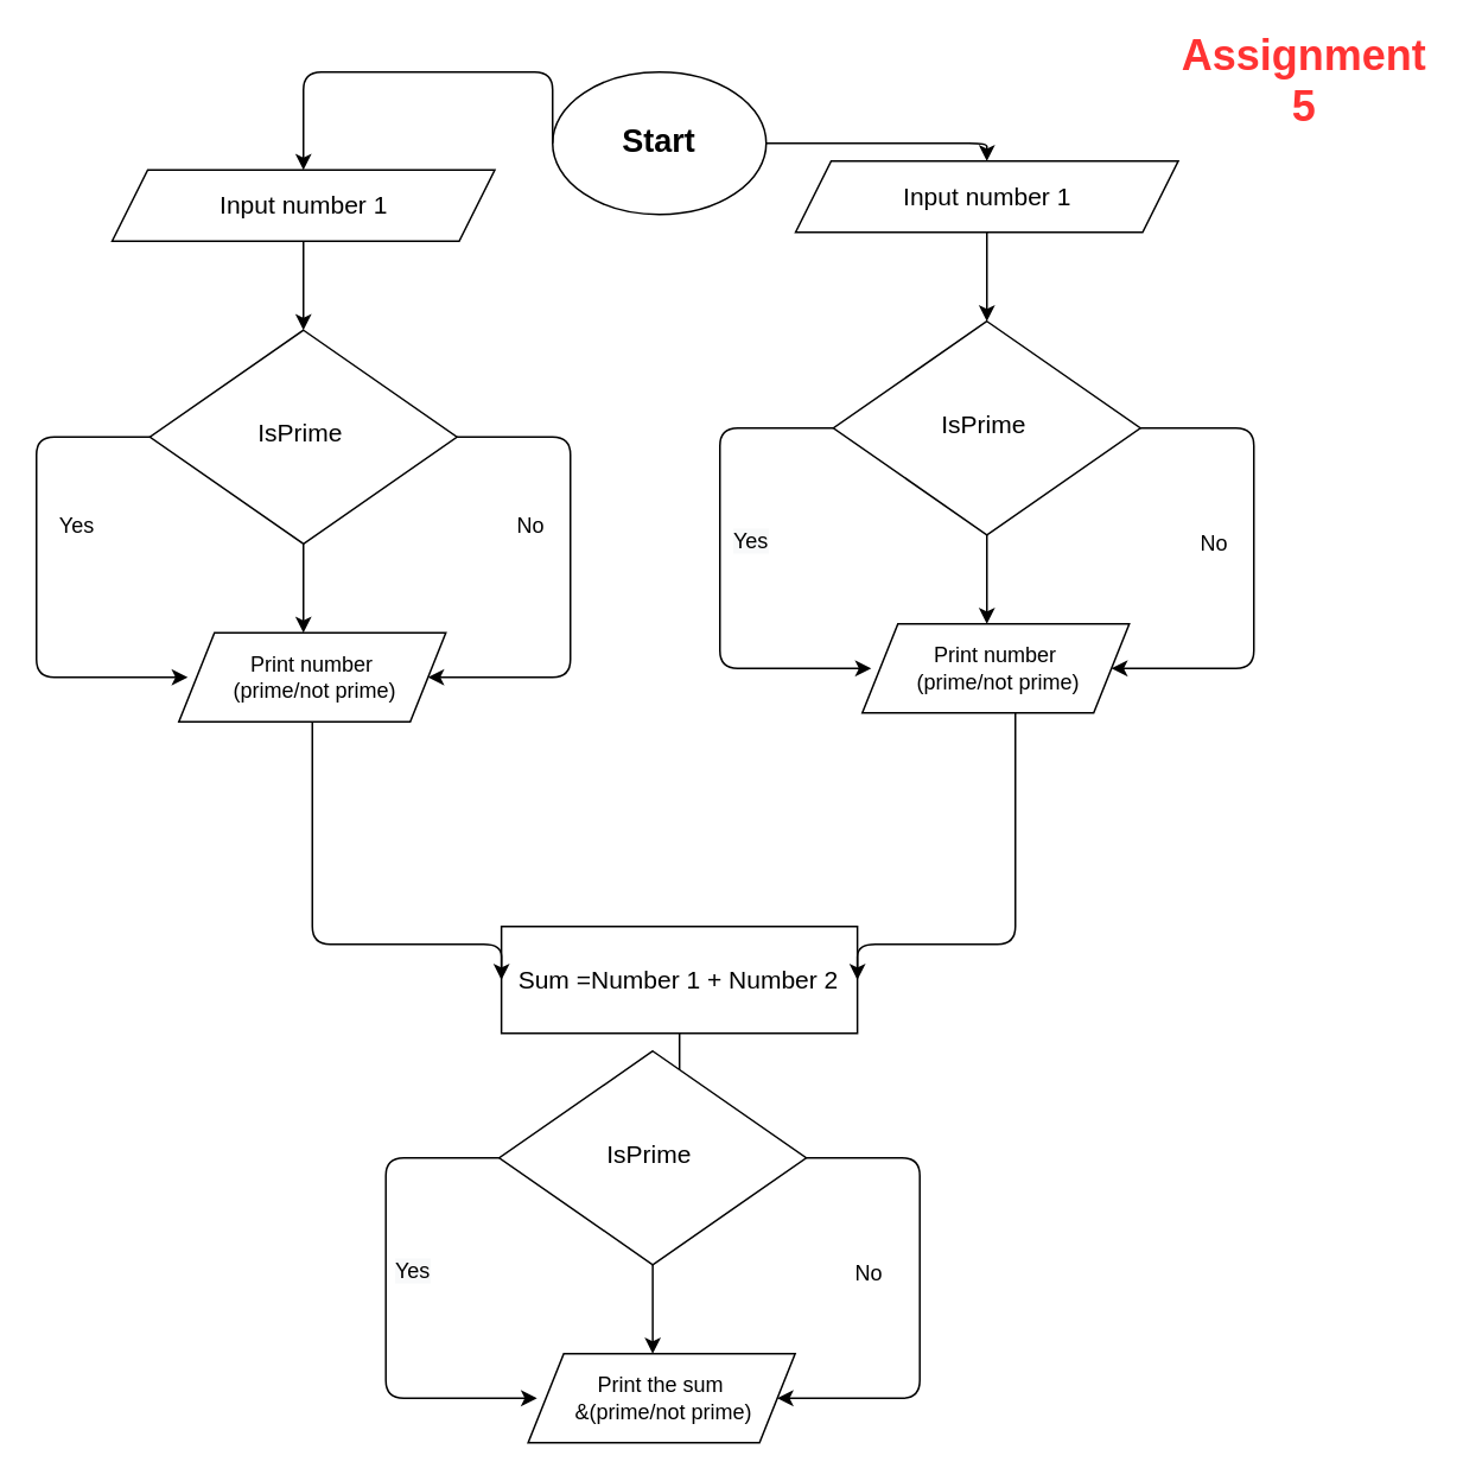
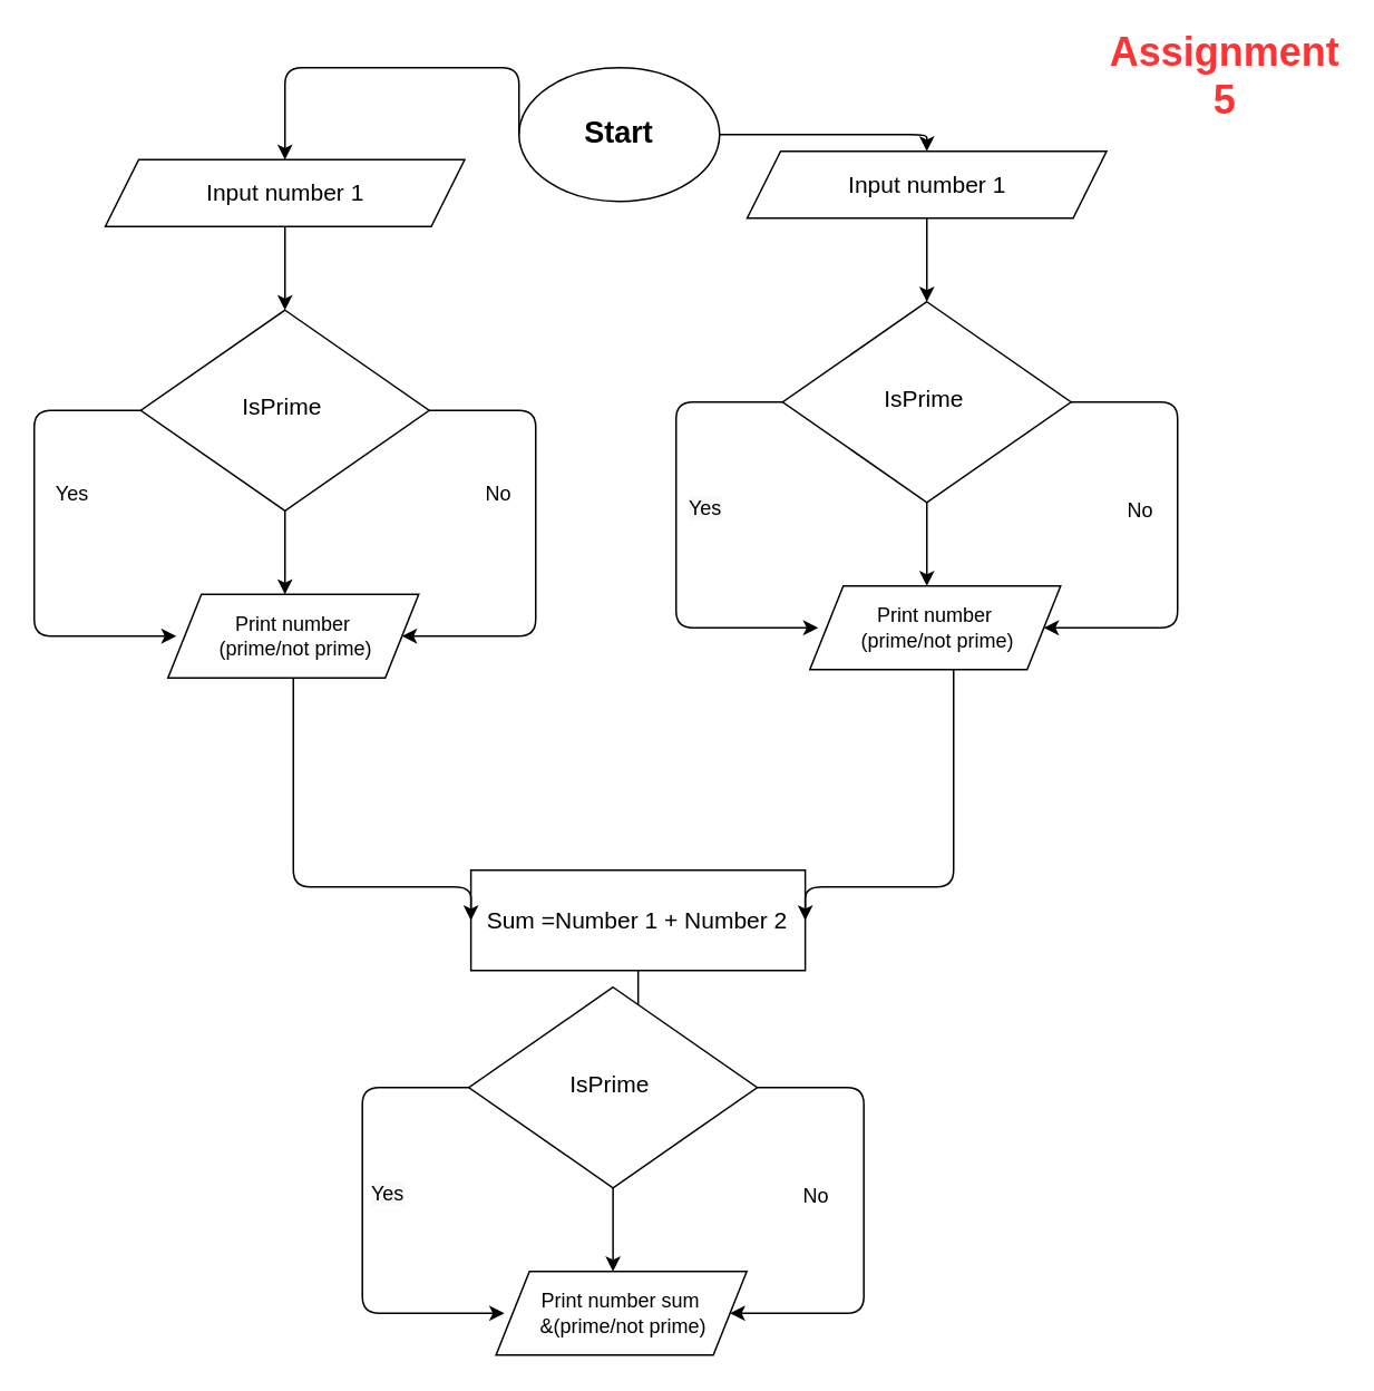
  <mxCell id="0" />
  <mxCell id="1" parent="0" />
  <mxCell id="2" value="&lt;b style=&quot;line-height: 310%&quot;&gt;&lt;font style=&quot;font-size: 18px&quot;&gt;Start&lt;/font&gt;&lt;/b&gt;" style="ellipse;whiteSpace=wrap;html=1;" vertex="1" parent="1"><mxGeometry x="310" y="40" width="120" height="80" as="geometry" /></mxCell>
  <mxCell id="3" value="" style="edgeStyle=orthogonalEdgeStyle;rounded=0;orthogonalLoop=1;jettySize=auto;html=1;" edge="1" parent="1" source="4" target="24"><mxGeometry relative="1" as="geometry" /></mxCell>
  <mxCell id="4" value="&lt;font style=&quot;font-size: 14px&quot;&gt;Sum =Number 1 + Number 2&lt;/font&gt;" style="rounded=0;whiteSpace=wrap;html=1;" vertex="1" parent="1"><mxGeometry x="281.25" y="520" width="200" height="60" as="geometry" /></mxCell>
  <mxCell id="5" value="&lt;div style=&quot;padding: 0px ; margin: 0px ; color: transparent ; position: absolute ; cursor: text ; font-family: sans-serif ; background-color: rgb(255 , 255 , 255) ; left: 120.042px ; top: 925.029px ; font-size: 20px ; transform: scalex(1.055)&quot;&gt;le &lt;/div&gt;&lt;div style=&quot;padding: 0px ; margin: 0px ; color: transparent ; position: absolute ; cursor: text ; font-family: sans-serif ; background-color: rgb(255 , 255 , 255) ; left: 231.75px ; top: 926.213px ; font-size: 20px ; transform: scalex(0.954)&quot;&gt;Assignmnet &lt;/div&gt;&lt;div style=&quot;padding: 0px ; margin: 0px ; color: transparent ; position: absolute ; cursor: text ; font-family: sans-serif ; background-color: rgb(255 , 255 , 255) ; left: 336.8px ; top: 926.213px ; font-size: 20px&quot;&gt;3&lt;/div&gt;" style="text;html=1;strokeColor=none;fillColor=none;align=center;verticalAlign=middle;whiteSpace=wrap;rounded=0;" vertex="1" parent="1"><mxGeometry x="630" y="20" width="110" height="40" as="geometry" /></mxCell>
  <mxCell id="6" value="&lt;b&gt;&lt;font color=&quot;#ff3333&quot; style=&quot;font-size: 24px&quot;&gt;Assignment 5&lt;/font&gt;&lt;/b&gt;" style="text;html=1;strokeColor=none;fillColor=none;align=center;verticalAlign=middle;whiteSpace=wrap;rounded=0;" vertex="1" parent="1"><mxGeometry x="665" y="20" width="135" height="50" as="geometry" /></mxCell>
  <mxCell id="7" value="&lt;font style=&quot;font-size: 14px&quot;&gt;Input number 1&lt;br&gt;&lt;/font&gt;" style="shape=parallelogram;perimeter=parallelogramPerimeter;whiteSpace=wrap;html=1;fixedSize=1;" vertex="1" parent="1"><mxGeometry x="62.5" y="95" width="215" height="40" as="geometry" /></mxCell>
  <mxCell id="8" value="Print number&lt;br&gt;&amp;nbsp;(prime/not prime)" style="shape=parallelogram;perimeter=parallelogramPerimeter;whiteSpace=wrap;html=1;fixedSize=1;" vertex="1" parent="1"><mxGeometry x="100" y="355" width="150" height="50" as="geometry" /></mxCell>
  <mxCell id="9" value="&lt;font style=&quot;font-size: 14px&quot;&gt;IsPrime&amp;nbsp;&lt;/font&gt;" style="rhombus;whiteSpace=wrap;html=1;shadow=0;fontFamily=Helvetica;fontSize=12;align=center;strokeWidth=1;spacing=6;spacingTop=-4;" vertex="1" parent="1"><mxGeometry x="83.75" y="185" width="172.5" height="120" as="geometry" /></mxCell>
  <mxCell id="10" value="" style="endArrow=classic;html=1;exitX=0.5;exitY=1;exitDx=0;exitDy=0;" edge="1" parent="1" source="7" target="9"><mxGeometry width="50" height="50" relative="1" as="geometry"><mxPoint x="290" y="375" as="sourcePoint" /><mxPoint x="340" y="325" as="targetPoint" /></mxGeometry></mxCell>
  <mxCell id="11" value="" style="endArrow=classic;html=1;exitX=0.5;exitY=1;exitDx=0;exitDy=0;" edge="1" parent="1" source="9"><mxGeometry width="50" height="50" relative="1" as="geometry"><mxPoint x="290" y="365" as="sourcePoint" /><mxPoint x="170" y="355" as="targetPoint" /></mxGeometry></mxCell>
  <mxCell id="12" value="" style="edgeStyle=segmentEdgeStyle;endArrow=classic;html=1;entryX=0;entryY=0.5;entryDx=0;entryDy=0;exitX=0;exitY=0.5;exitDx=0;exitDy=0;" edge="1" parent="1" source="9"><mxGeometry width="50" height="50" relative="1" as="geometry"><mxPoint x="80" y="245" as="sourcePoint" /><mxPoint x="105" y="380" as="targetPoint" /><Array as="points"><mxPoint x="20" y="245" /><mxPoint x="20" y="380" /></Array></mxGeometry></mxCell>
  <mxCell id="13" value="" style="edgeStyle=segmentEdgeStyle;endArrow=classic;html=1;exitX=1;exitY=0.5;exitDx=0;exitDy=0;" edge="1" parent="1" source="9"><mxGeometry width="50" height="50" relative="1" as="geometry"><mxPoint x="295" y="535" as="sourcePoint" /><mxPoint x="240" y="380" as="targetPoint" /><Array as="points"><mxPoint x="320" y="245" /><mxPoint x="320" y="380" /></Array></mxGeometry></mxCell>
  <mxCell id="14" value="&lt;font style=&quot;font-size: 14px&quot;&gt;Input number 1&lt;br&gt;&lt;/font&gt;" style="shape=parallelogram;perimeter=parallelogramPerimeter;whiteSpace=wrap;html=1;fixedSize=1;" vertex="1" parent="1"><mxGeometry x="446.5" y="90" width="215" height="40" as="geometry" /></mxCell>
  <mxCell id="15" value="Print number&lt;br&gt;&amp;nbsp;(prime/not prime)" style="shape=parallelogram;perimeter=parallelogramPerimeter;whiteSpace=wrap;html=1;fixedSize=1;" vertex="1" parent="1"><mxGeometry x="484" y="350" width="150" height="50" as="geometry" /></mxCell>
  <mxCell id="16" value="&lt;font style=&quot;font-size: 14px&quot;&gt;IsPrime&amp;nbsp;&lt;/font&gt;" style="rhombus;whiteSpace=wrap;html=1;shadow=0;fontFamily=Helvetica;fontSize=12;align=center;strokeWidth=1;spacing=6;spacingTop=-4;" vertex="1" parent="1"><mxGeometry x="467.75" y="180" width="172.5" height="120" as="geometry" /></mxCell>
  <mxCell id="17" value="" style="endArrow=classic;html=1;exitX=0.5;exitY=1;exitDx=0;exitDy=0;" edge="1" parent="1" source="14" target="16"><mxGeometry width="50" height="50" relative="1" as="geometry"><mxPoint x="674" y="370" as="sourcePoint" /><mxPoint x="724" y="320" as="targetPoint" /></mxGeometry></mxCell>
  <mxCell id="18" value="" style="endArrow=classic;html=1;exitX=0.5;exitY=1;exitDx=0;exitDy=0;" edge="1" parent="1" source="16"><mxGeometry width="50" height="50" relative="1" as="geometry"><mxPoint x="674" y="360" as="sourcePoint" /><mxPoint x="554" y="350" as="targetPoint" /></mxGeometry></mxCell>
  <mxCell id="19" value="" style="edgeStyle=segmentEdgeStyle;endArrow=classic;html=1;entryX=0;entryY=0.5;entryDx=0;entryDy=0;exitX=0;exitY=0.5;exitDx=0;exitDy=0;" edge="1" parent="1" source="16"><mxGeometry width="50" height="50" relative="1" as="geometry"><mxPoint x="464" y="240" as="sourcePoint" /><mxPoint x="489" y="375" as="targetPoint" /><Array as="points"><mxPoint x="404" y="240" /><mxPoint x="404" y="375" /></Array></mxGeometry></mxCell>
  <mxCell id="20" value="" style="edgeStyle=segmentEdgeStyle;endArrow=classic;html=1;exitX=1;exitY=0.5;exitDx=0;exitDy=0;" edge="1" parent="1" source="16"><mxGeometry width="50" height="50" relative="1" as="geometry"><mxPoint x="679" y="530" as="sourcePoint" /><mxPoint x="624" y="375" as="targetPoint" /><Array as="points"><mxPoint x="704" y="240" /><mxPoint x="704" y="375" /></Array></mxGeometry></mxCell>
  <mxCell id="21" value="" style="edgeStyle=segmentEdgeStyle;endArrow=classic;html=1;exitX=0.5;exitY=1;exitDx=0;exitDy=0;entryX=0;entryY=0.5;entryDx=0;entryDy=0;" edge="1" parent="1" source="8" target="4"><mxGeometry width="50" height="50" relative="1" as="geometry"><mxPoint x="150" y="550" as="sourcePoint" /><mxPoint x="200" y="500" as="targetPoint" /><Array as="points"><mxPoint x="175" y="530" /></Array></mxGeometry></mxCell>
  <mxCell id="22" value="" style="edgeStyle=segmentEdgeStyle;endArrow=classic;html=1;entryX=1;entryY=0.5;entryDx=0;entryDy=0;" edge="1" parent="1" source="15" target="4"><mxGeometry width="50" height="50" relative="1" as="geometry"><mxPoint x="520" y="530" as="sourcePoint" /><mxPoint x="480" y="540" as="targetPoint" /><Array as="points"><mxPoint x="570" y="530" /></Array></mxGeometry></mxCell>
- <mxCell id="23" value="Print the sum&lt;br&gt;&amp;nbsp;&amp;amp;(prime/not prime)" style="shape=parallelogram;perimeter=parallelogramPerimeter;whiteSpace=wrap;html=1;fixedSize=1;" vertex="1" parent="1"><mxGeometry x="296.25" y="760" width="150" height="50" as="geometry" /></mxCell>
+ <mxCell id="23" value="Print number sum&lt;br&gt;&amp;nbsp;&amp;amp;(prime/not prime)" style="shape=parallelogram;perimeter=parallelogramPerimeter;whiteSpace=wrap;html=1;fixedSize=1;" vertex="1" parent="1"><mxGeometry x="296.25" y="760" width="150" height="50" as="geometry" /></mxCell>
  <mxCell id="24" value="&lt;font style=&quot;font-size: 14px&quot;&gt;IsPrime&amp;nbsp;&lt;/font&gt;" style="rhombus;whiteSpace=wrap;html=1;shadow=0;fontFamily=Helvetica;fontSize=12;align=center;strokeWidth=1;spacing=6;spacingTop=-4;" vertex="1" parent="1"><mxGeometry x="280" y="590" width="172.5" height="120" as="geometry" /></mxCell>
  <mxCell id="25" value="" style="endArrow=classic;html=1;exitX=0.5;exitY=1;exitDx=0;exitDy=0;" edge="1" parent="1" source="24"><mxGeometry width="50" height="50" relative="1" as="geometry"><mxPoint x="486.25" y="770" as="sourcePoint" /><mxPoint x="366.25" y="760" as="targetPoint" /></mxGeometry></mxCell>
  <mxCell id="26" value="" style="edgeStyle=segmentEdgeStyle;endArrow=classic;html=1;entryX=0;entryY=0.5;entryDx=0;entryDy=0;exitX=0;exitY=0.5;exitDx=0;exitDy=0;" edge="1" parent="1" source="24"><mxGeometry width="50" height="50" relative="1" as="geometry"><mxPoint x="276.25" y="650" as="sourcePoint" /><mxPoint x="301.25" y="785" as="targetPoint" /><Array as="points"><mxPoint x="216.25" y="650" /><mxPoint x="216.25" y="785" /></Array></mxGeometry></mxCell>
  <mxCell id="27" value="" style="edgeStyle=segmentEdgeStyle;endArrow=classic;html=1;exitX=1;exitY=0.5;exitDx=0;exitDy=0;" edge="1" parent="1" source="24"><mxGeometry width="50" height="50" relative="1" as="geometry"><mxPoint x="491.25" y="940" as="sourcePoint" /><mxPoint x="436.25" y="785" as="targetPoint" /><Array as="points"><mxPoint x="516.25" y="650" /><mxPoint x="516.25" y="785" /></Array></mxGeometry></mxCell>
  <mxCell id="28" value="Yes" style="text;html=1;strokeColor=none;fillColor=none;align=center;verticalAlign=middle;whiteSpace=wrap;rounded=0;" vertex="1" parent="1"><mxGeometry x="22.5" y="285" width="40" height="20" as="geometry" /></mxCell>
  <mxCell id="29" value="&lt;span style=&quot;color: rgb(0, 0, 0); font-family: helvetica; font-size: 12px; font-style: normal; font-weight: 400; letter-spacing: normal; text-align: center; text-indent: 0px; text-transform: none; word-spacing: 0px; background-color: rgb(248, 249, 250); display: inline; float: none;&quot;&gt;Yes&lt;/span&gt;" style="text;whiteSpace=wrap;html=1;" vertex="1" parent="1"><mxGeometry x="410" y="290" width="50" height="30" as="geometry" /></mxCell>
  <mxCell id="30" value="&lt;span style=&quot;color: rgb(0, 0, 0); font-family: helvetica; font-size: 12px; font-style: normal; font-weight: 400; letter-spacing: normal; text-align: center; text-indent: 0px; text-transform: none; word-spacing: 0px; background-color: rgb(248, 249, 250); display: inline; float: none;&quot;&gt;Yes&lt;/span&gt;" style="text;whiteSpace=wrap;html=1;" vertex="1" parent="1"><mxGeometry x="220" y="700" width="50" height="30" as="geometry" /></mxCell>
  <mxCell id="31" value="No" style="text;html=1;strokeColor=none;fillColor=none;align=center;verticalAlign=middle;whiteSpace=wrap;rounded=0;" vertex="1" parent="1"><mxGeometry x="661.5" y="295" width="40" height="20" as="geometry" /></mxCell>
  <mxCell id="32" value="No" style="text;html=1;strokeColor=none;fillColor=none;align=center;verticalAlign=middle;whiteSpace=wrap;rounded=0;" vertex="1" parent="1"><mxGeometry x="467.75" y="705" width="40" height="20" as="geometry" /></mxCell>
  <mxCell id="33" value="No" style="text;html=1;strokeColor=none;fillColor=none;align=center;verticalAlign=middle;whiteSpace=wrap;rounded=0;" vertex="1" parent="1"><mxGeometry x="277.5" y="285" width="40" height="20" as="geometry" /></mxCell>
  <mxCell id="34" value="" style="edgeStyle=segmentEdgeStyle;endArrow=classic;html=1;exitX=0;exitY=0.5;exitDx=0;exitDy=0;" edge="1" parent="1" source="2" target="7"><mxGeometry width="50" height="50" relative="1" as="geometry"><mxPoint x="300" y="40" as="sourcePoint" /><mxPoint x="250" y="30" as="targetPoint" /><Array as="points"><mxPoint x="170" y="40" /></Array></mxGeometry></mxCell>
  <mxCell id="35" value="" style="edgeStyle=segmentEdgeStyle;endArrow=classic;html=1;exitX=1;exitY=0.5;exitDx=0;exitDy=0;entryX=0.5;entryY=0;entryDx=0;entryDy=0;" edge="1" parent="1" source="2" target="14"><mxGeometry width="50" height="50" relative="1" as="geometry"><mxPoint x="510" y="70" as="sourcePoint" /><mxPoint x="560" y="20" as="targetPoint" /></mxGeometry></mxCell>
